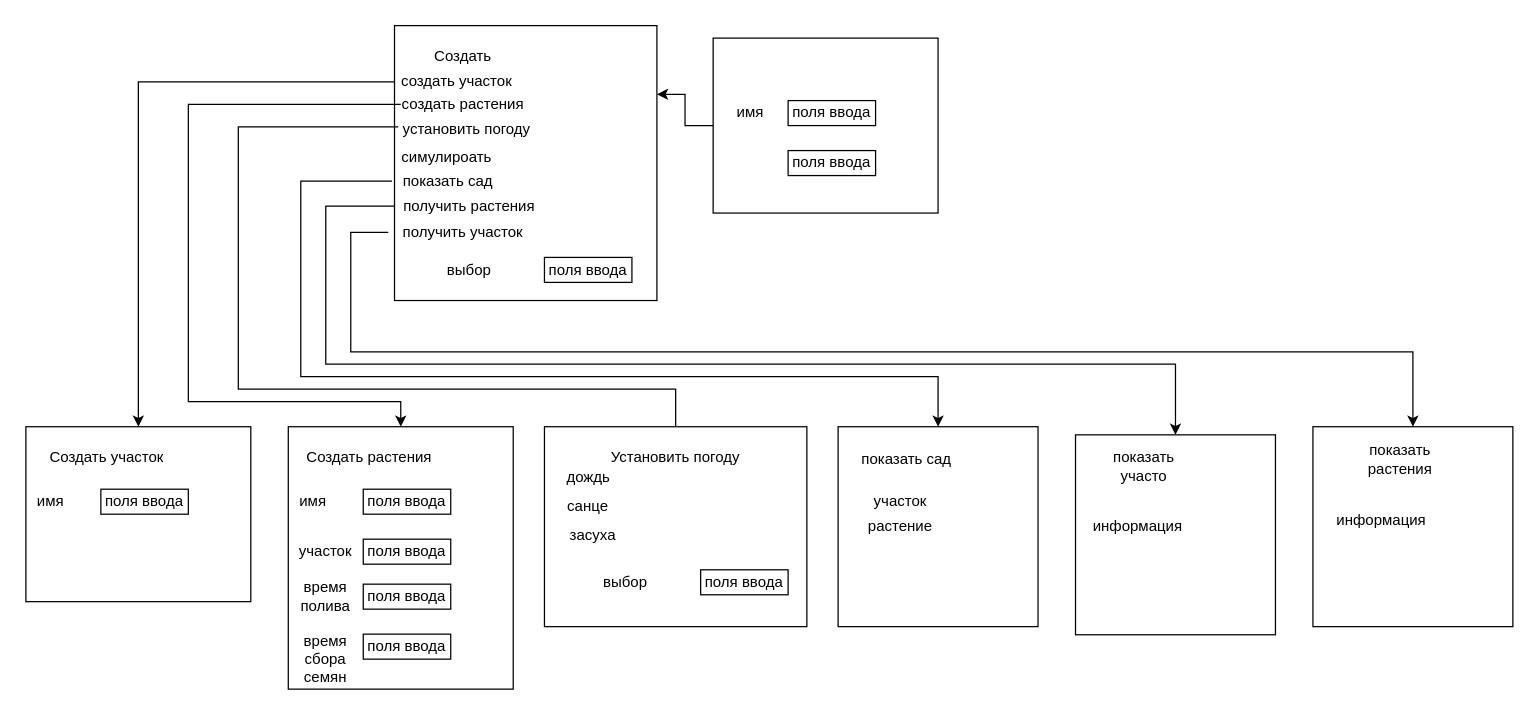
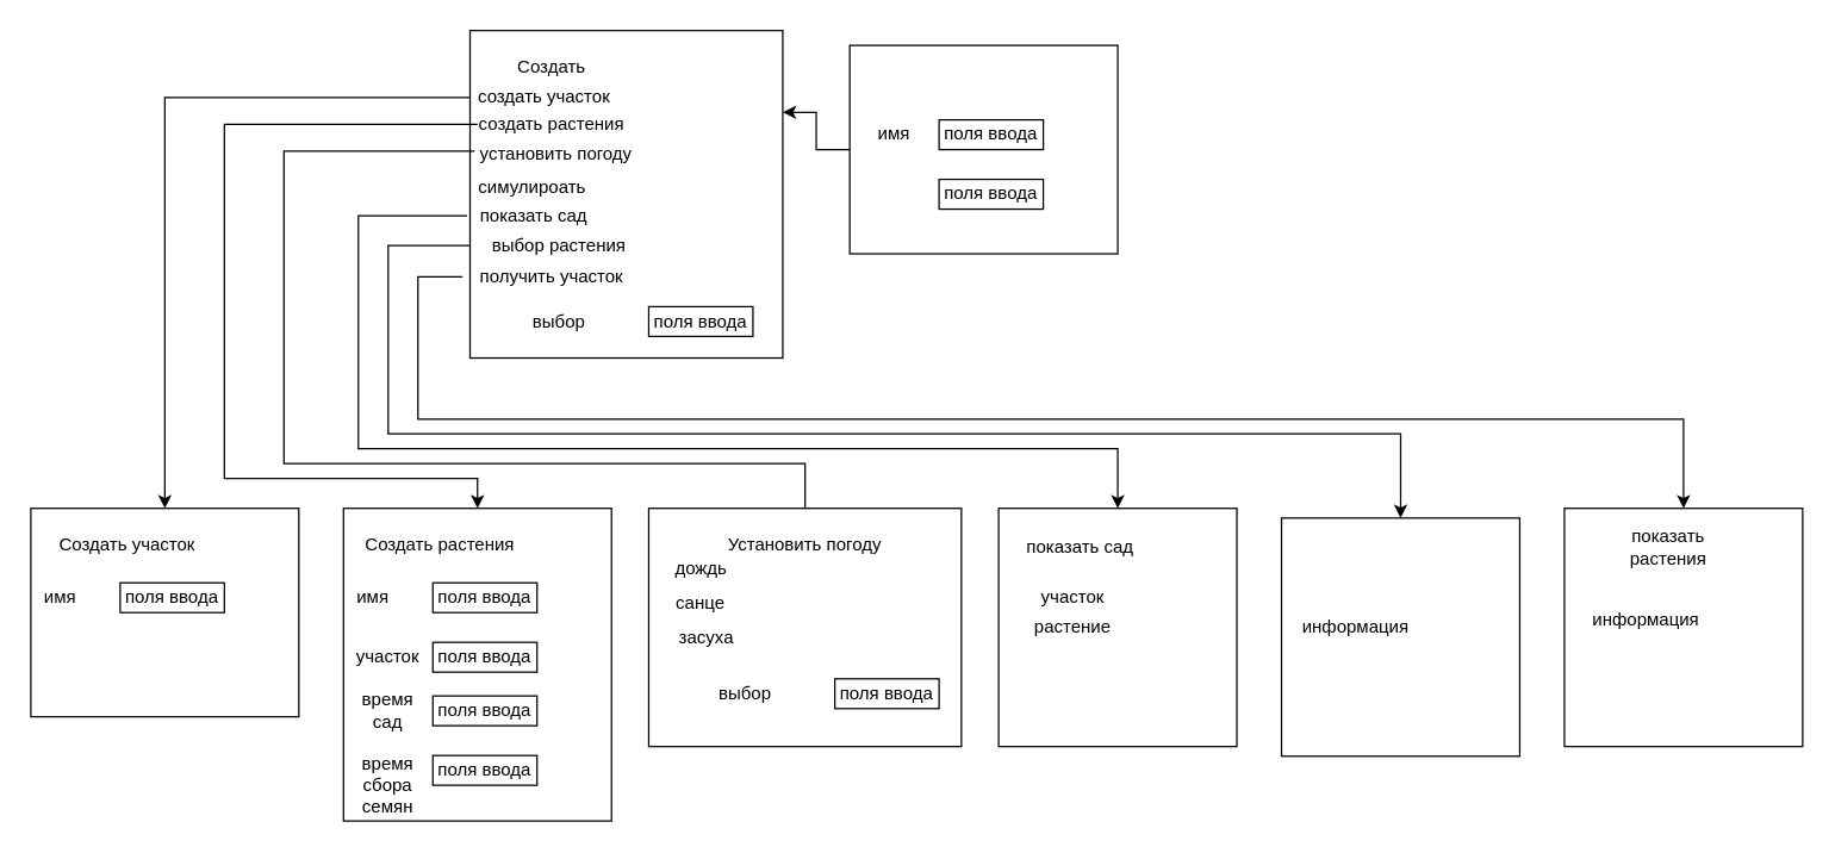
  <mxCell id="0" />
  <mxCell id="1" parent="0" />
  <mxCell id="2" style="edgeStyle=orthogonalEdgeStyle;rounded=0;orthogonalLoop=1;jettySize=auto;html=1;entryX=1;entryY=0.25;entryDx=0;entryDy=0;" parent="1" source="3" target="5" edge="1"><mxGeometry relative="1" as="geometry" /></mxCell>
  <mxCell id="3" value="" style="rounded=0;whiteSpace=wrap;html=1;" parent="1" vertex="1"><mxGeometry x="570" y="30" width="180" height="140" as="geometry" /></mxCell>
  <mxCell id="4" value="поля ввода" style="rounded=0;whiteSpace=wrap;html=1;" parent="1" vertex="1"><mxGeometry x="630" y="80" width="70" height="20" as="geometry" /></mxCell>
  <mxCell id="5" value="" style="rounded=0;whiteSpace=wrap;html=1;" parent="1" vertex="1"><mxGeometry x="315" y="20" width="210" height="220" as="geometry" /></mxCell>
  <mxCell id="6" value="поля ввода" style="rounded=0;whiteSpace=wrap;html=1;" parent="1" vertex="1"><mxGeometry x="630" y="120" width="70" height="20" as="geometry" /></mxCell>
  <mxCell id="7" value="имя" style="text;html=1;strokeColor=none;fillColor=none;align=center;verticalAlign=middle;whiteSpace=wrap;rounded=0;" parent="1" vertex="1"><mxGeometry x="580" y="75" width="40" height="30" as="geometry" /></mxCell>
  <mxCell id="8" value="Создать" style="text;html=1;strokeColor=none;fillColor=none;align=center;verticalAlign=middle;whiteSpace=wrap;rounded=0;" parent="1" vertex="1"><mxGeometry x="315" y="30" width="110" height="30" as="geometry" /></mxCell>
  <mxCell id="9" style="edgeStyle=orthogonalEdgeStyle;rounded=0;orthogonalLoop=1;jettySize=auto;html=1;entryX=0.5;entryY=0;entryDx=0;entryDy=0;" parent="1" source="10" target="25" edge="1"><mxGeometry relative="1" as="geometry"><Array as="points"><mxPoint x="110" y="65" /></Array></mxGeometry></mxCell>
  <mxCell id="10" value="создать участок" style="text;html=1;strokeColor=none;fillColor=none;align=center;verticalAlign=middle;whiteSpace=wrap;rounded=0;" parent="1" vertex="1"><mxGeometry x="315" y="50" width="100" height="30" as="geometry" /></mxCell>
  <mxCell id="11" style="edgeStyle=orthogonalEdgeStyle;rounded=0;orthogonalLoop=1;jettySize=auto;html=1;entryX=0.5;entryY=0;entryDx=0;entryDy=0;" parent="1" source="12" target="29" edge="1"><mxGeometry relative="1" as="geometry"><Array as="points"><mxPoint x="150" y="83" /><mxPoint x="150" y="321" /><mxPoint x="320" y="321" /></Array></mxGeometry></mxCell>
  <mxCell id="12" value="создать растения" style="text;html=1;strokeColor=none;fillColor=none;align=center;verticalAlign=middle;whiteSpace=wrap;rounded=0;" parent="1" vertex="1"><mxGeometry x="320" y="68" width="100" height="30" as="geometry" /></mxCell>
  <mxCell id="13" style="edgeStyle=orthogonalEdgeStyle;rounded=0;orthogonalLoop=1;jettySize=auto;html=1;entryX=0.5;entryY=0;entryDx=0;entryDy=0;" parent="1" source="14" target="36" edge="1"><mxGeometry relative="1" as="geometry"><Array as="points"><mxPoint x="190" y="101" /><mxPoint x="190" y="311" /><mxPoint x="540" y="311" /></Array></mxGeometry></mxCell>
  <mxCell id="14" value="установить погоду&lt;br&gt;" style="text;html=1;strokeColor=none;fillColor=none;align=center;verticalAlign=middle;whiteSpace=wrap;rounded=0;" parent="1" vertex="1"><mxGeometry x="318" y="93" width="110" height="20" as="geometry" /></mxCell>
  <mxCell id="15" value="симулироать" style="text;html=1;strokeColor=none;fillColor=none;align=center;verticalAlign=middle;whiteSpace=wrap;rounded=0;" parent="1" vertex="1"><mxGeometry x="312" y="110" width="90" height="31" as="geometry" /></mxCell>
  <mxCell id="16" style="edgeStyle=orthogonalEdgeStyle;rounded=0;orthogonalLoop=1;jettySize=auto;html=1;entryX=0.5;entryY=0;entryDx=0;entryDy=0;" parent="1" source="17" target="24" edge="1"><mxGeometry relative="1" as="geometry"><Array as="points"><mxPoint x="240" y="145" /><mxPoint x="240" y="301" /><mxPoint x="750" y="301" /></Array></mxGeometry></mxCell>
  <mxCell id="17" value="показать сад" style="text;html=1;strokeColor=none;fillColor=none;align=center;verticalAlign=middle;whiteSpace=wrap;rounded=0;" parent="1" vertex="1"><mxGeometry x="313" y="129" width="90" height="31" as="geometry" /></mxCell>
  <mxCell id="18" style="edgeStyle=orthogonalEdgeStyle;rounded=0;orthogonalLoop=1;jettySize=auto;html=1;entryX=0.5;entryY=0;entryDx=0;entryDy=0;" parent="1" source="19" target="49" edge="1"><mxGeometry relative="1" as="geometry"><mxPoint x="900" y="361" as="targetPoint" /><Array as="points"><mxPoint x="260" y="165" /><mxPoint x="260" y="291" /><mxPoint x="940" y="291" /></Array></mxGeometry></mxCell>
- <mxCell id="19" value="получить растения" style="text;html=1;strokeColor=none;fillColor=none;align=center;verticalAlign=middle;whiteSpace=wrap;rounded=0;" parent="1" vertex="1"><mxGeometry x="315" y="149" width="120" height="31" as="geometry" /></mxCell>
+ <mxCell id="19" value="выбор растения" style="text;html=1;strokeColor=none;fillColor=none;align=center;verticalAlign=middle;whiteSpace=wrap;rounded=0;" parent="1" vertex="1"><mxGeometry x="315" y="149" width="120" height="31" as="geometry" /></mxCell>
  <mxCell id="20" style="edgeStyle=orthogonalEdgeStyle;rounded=0;orthogonalLoop=1;jettySize=auto;html=1;entryX=0.5;entryY=0;entryDx=0;entryDy=0;" parent="1" source="21" target="47" edge="1"><mxGeometry relative="1" as="geometry"><mxPoint x="960" y="391" as="targetPoint" /><Array as="points"><mxPoint x="280" y="185" /><mxPoint x="280" y="281" /><mxPoint x="1130" y="281" /></Array></mxGeometry></mxCell>
  <mxCell id="21" value="получить участок" style="text;html=1;strokeColor=none;fillColor=none;align=center;verticalAlign=middle;whiteSpace=wrap;rounded=0;" parent="1" vertex="1"><mxGeometry x="310" y="170" width="120" height="31" as="geometry" /></mxCell>
  <mxCell id="22" value="поля ввода" style="rounded=0;whiteSpace=wrap;html=1;" parent="1" vertex="1"><mxGeometry x="435" y="205.5" width="70" height="20" as="geometry" /></mxCell>
  <mxCell id="23" value="выбор" style="text;html=1;strokeColor=none;fillColor=none;align=center;verticalAlign=middle;whiteSpace=wrap;rounded=0;" parent="1" vertex="1"><mxGeometry x="315" y="200" width="120" height="31" as="geometry" /></mxCell>
  <mxCell id="24" value="" style="rounded=0;whiteSpace=wrap;html=1;" parent="1" vertex="1"><mxGeometry x="670" y="341" width="160" height="160" as="geometry" /></mxCell>
  <mxCell id="25" value="" style="rounded=0;whiteSpace=wrap;html=1;" parent="1" vertex="1"><mxGeometry x="20" y="341" width="180" height="140" as="geometry" /></mxCell>
  <mxCell id="26" value="поля ввода" style="rounded=0;whiteSpace=wrap;html=1;" parent="1" vertex="1"><mxGeometry x="80" y="391" width="70" height="20" as="geometry" /></mxCell>
  <mxCell id="27" value="Создать участок" style="text;html=1;strokeColor=none;fillColor=none;align=center;verticalAlign=middle;whiteSpace=wrap;rounded=0;" parent="1" vertex="1"><mxGeometry x="30" y="351" width="110" height="30" as="geometry" /></mxCell>
  <mxCell id="28" value="имя" style="text;html=1;strokeColor=none;fillColor=none;align=center;verticalAlign=middle;whiteSpace=wrap;rounded=0;" parent="1" vertex="1"><mxGeometry x="20" y="386" width="40" height="30" as="geometry" /></mxCell>
  <mxCell id="29" value="" style="rounded=0;whiteSpace=wrap;html=1;" parent="1" vertex="1"><mxGeometry x="230" y="341" width="180" height="210" as="geometry" /></mxCell>
  <mxCell id="30" value="поля ввода" style="rounded=0;whiteSpace=wrap;html=1;" parent="1" vertex="1"><mxGeometry x="290" y="391" width="70" height="20" as="geometry" /></mxCell>
  <mxCell id="31" value="поля ввода" style="rounded=0;whiteSpace=wrap;html=1;" parent="1" vertex="1"><mxGeometry x="290" y="431" width="70" height="20" as="geometry" /></mxCell>
  <mxCell id="32" value="Создать растения" style="text;html=1;strokeColor=none;fillColor=none;align=center;verticalAlign=middle;whiteSpace=wrap;rounded=0;" parent="1" vertex="1"><mxGeometry x="240" y="351" width="110" height="30" as="geometry" /></mxCell>
  <mxCell id="33" value="имя" style="text;html=1;strokeColor=none;fillColor=none;align=center;verticalAlign=middle;whiteSpace=wrap;rounded=0;" parent="1" vertex="1"><mxGeometry x="230" y="386" width="40" height="30" as="geometry" /></mxCell>
  <mxCell id="34" value="участок" style="text;html=1;strokeColor=none;fillColor=none;align=center;verticalAlign=middle;whiteSpace=wrap;rounded=0;" parent="1" vertex="1"><mxGeometry x="240" y="426" width="40" height="30" as="geometry" /></mxCell>
  <mxCell id="35" value="" style="rounded=0;whiteSpace=wrap;html=1;" parent="1" vertex="1"><mxGeometry x="435" y="341" width="210" height="160" as="geometry" /></mxCell>
  <mxCell id="36" value="Установить погоду" style="text;html=1;strokeColor=none;fillColor=none;align=center;verticalAlign=middle;whiteSpace=wrap;rounded=0;" parent="1" vertex="1"><mxGeometry x="485" y="351" width="110" height="30" as="geometry" /></mxCell>
  <mxCell id="37" value="дождь" style="text;html=1;strokeColor=none;fillColor=none;align=center;verticalAlign=middle;whiteSpace=wrap;rounded=0;" parent="1" vertex="1"><mxGeometry x="441.5" y="367" width="57" height="30" as="geometry" /></mxCell>
  <mxCell id="38" value="санце" style="text;html=1;strokeColor=none;fillColor=none;align=center;verticalAlign=middle;whiteSpace=wrap;rounded=0;" parent="1" vertex="1"><mxGeometry x="440" y="389" width="60" height="32" as="geometry" /></mxCell>
  <mxCell id="39" value="засуха" style="text;html=1;strokeColor=none;fillColor=none;align=center;verticalAlign=middle;whiteSpace=wrap;rounded=0;" parent="1" vertex="1"><mxGeometry x="438" y="414" width="72" height="27" as="geometry" /></mxCell>
  <mxCell id="40" value="поля ввода" style="rounded=0;whiteSpace=wrap;html=1;" parent="1" vertex="1"><mxGeometry x="560" y="455.5" width="70" height="20" as="geometry" /></mxCell>
  <mxCell id="41" value="выбор" style="text;html=1;strokeColor=none;fillColor=none;align=center;verticalAlign=middle;whiteSpace=wrap;rounded=0;" parent="1" vertex="1"><mxGeometry x="440" y="450" width="120" height="31" as="geometry" /></mxCell>
  <mxCell id="42" value="поля ввода" style="rounded=0;whiteSpace=wrap;html=1;" parent="1" vertex="1"><mxGeometry x="290" y="467" width="70" height="20" as="geometry" /></mxCell>
- <mxCell id="43" value="время полива" style="text;html=1;strokeColor=none;fillColor=none;align=center;verticalAlign=middle;whiteSpace=wrap;rounded=0;" parent="1" vertex="1"><mxGeometry x="240" y="462" width="40" height="30" as="geometry" /></mxCell>
+ <mxCell id="43" value="время сад" style="text;html=1;strokeColor=none;fillColor=none;align=center;verticalAlign=middle;whiteSpace=wrap;rounded=0;" parent="1" vertex="1"><mxGeometry x="240" y="462" width="40" height="30" as="geometry" /></mxCell>
  <mxCell id="44" value="поля ввода" style="rounded=0;whiteSpace=wrap;html=1;" parent="1" vertex="1"><mxGeometry x="290" y="507" width="70" height="20" as="geometry" /></mxCell>
  <mxCell id="45" value="время сбора семян" style="text;html=1;strokeColor=none;fillColor=none;align=center;verticalAlign=middle;whiteSpace=wrap;rounded=0;" parent="1" vertex="1"><mxGeometry x="240" y="512" width="40" height="30" as="geometry" /></mxCell>
  <mxCell id="46" value="показать сад" style="text;html=1;strokeColor=none;fillColor=none;align=center;verticalAlign=middle;whiteSpace=wrap;rounded=0;" parent="1" vertex="1"><mxGeometry x="680" y="351" width="90" height="31" as="geometry" /></mxCell>
  <mxCell id="47" value="" style="rounded=0;whiteSpace=wrap;html=1;" parent="1" vertex="1"><mxGeometry x="1050" y="341" width="160" height="160" as="geometry" /></mxCell>
  <mxCell id="48" value="показать растения" style="text;html=1;strokeColor=none;fillColor=none;align=center;verticalAlign=middle;whiteSpace=wrap;rounded=0;" parent="1" vertex="1"><mxGeometry x="1075" y="351" width="90" height="31" as="geometry" /></mxCell>
  <mxCell id="49" value="" style="rounded=0;whiteSpace=wrap;html=1;" parent="1" vertex="1"><mxGeometry x="860" y="347.5" width="160" height="160" as="geometry" /></mxCell>
- <mxCell id="50" value="показать участо" style="text;html=1;strokeColor=none;fillColor=none;align=center;verticalAlign=middle;whiteSpace=wrap;rounded=0;" parent="1" vertex="1"><mxGeometry x="870" y="357.5" width="90" height="31" as="geometry" /></mxCell>
  <mxCell id="51" value="информация" style="text;html=1;strokeColor=none;fillColor=none;align=center;verticalAlign=middle;whiteSpace=wrap;rounded=0;" parent="1" vertex="1"><mxGeometry x="850" y="405.5" width="120" height="31" as="geometry" /></mxCell>
  <mxCell id="52" value="информация" style="text;html=1;strokeColor=none;fillColor=none;align=center;verticalAlign=middle;whiteSpace=wrap;rounded=0;" parent="1" vertex="1"><mxGeometry x="1045" y="400" width="120" height="31" as="geometry" /></mxCell>
  <mxCell id="53" value="участок" style="text;html=1;strokeColor=none;fillColor=none;align=center;verticalAlign=middle;whiteSpace=wrap;rounded=0;" parent="1" vertex="1"><mxGeometry x="660" y="385" width="120" height="31" as="geometry" /></mxCell>
  <mxCell id="54" value="растение" style="text;html=1;strokeColor=none;fillColor=none;align=center;verticalAlign=middle;whiteSpace=wrap;rounded=0;" parent="1" vertex="1"><mxGeometry x="660" y="405.5" width="120" height="31" as="geometry" /></mxCell>
